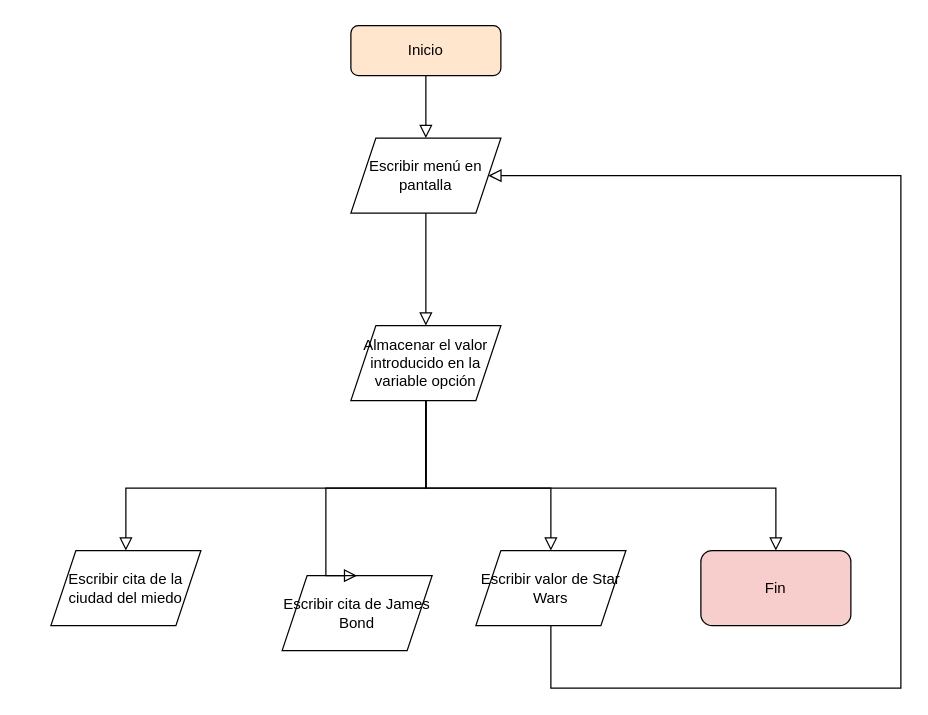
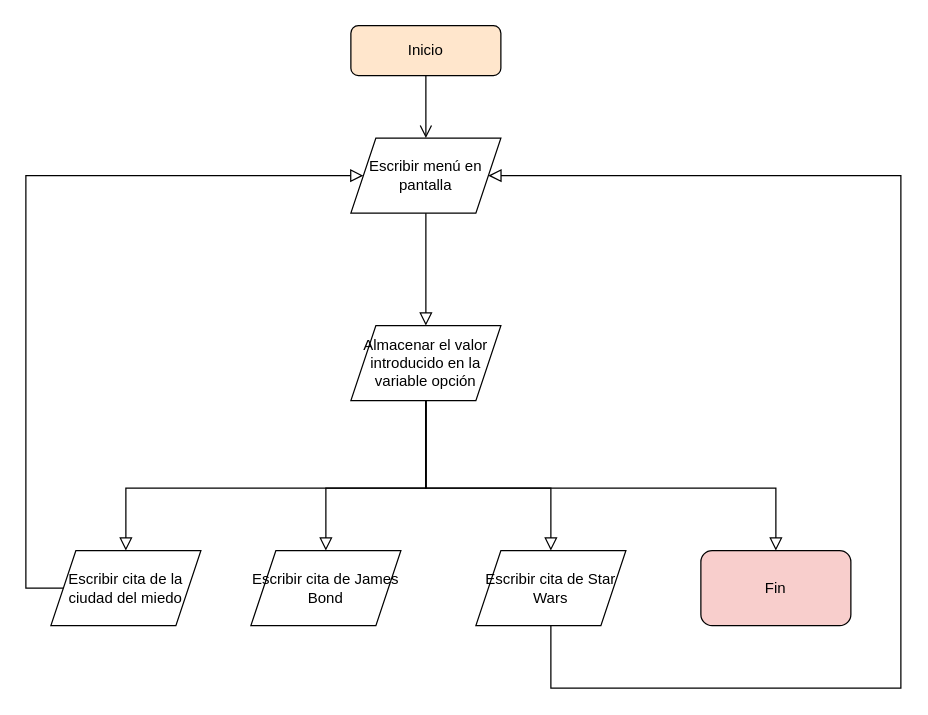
  <mxCell id="0" />
  <mxCell id="1" parent="0" />
- <mxCell id="2" value="" style="rounded=0;html=1;jettySize=auto;orthogonalLoop=1;fontSize=11;endArrow=block;endFill=0;endSize=8;strokeWidth=1;shadow=0;labelBackgroundColor=none;edgeStyle=orthogonalEdgeStyle;entryX=0.5;entryY=0;entryDx=0;entryDy=0;" parent="1" source="3" target="4" edge="1"><mxGeometry relative="1" as="geometry"><mxPoint x="200" y="110" as="targetPoint" /><Array as="points" /></mxGeometry></mxCell>
+ <mxCell id="2" value="" style="rounded=0;html=1;jettySize=auto;orthogonalLoop=1;fontSize=11;endArrow=open;endFill=0;endSize=8;strokeWidth=1;shadow=0;labelBackgroundColor=none;edgeStyle=orthogonalEdgeStyle;entryX=0.5;entryY=0;entryDx=0;entryDy=0;" parent="1" source="3" target="4" edge="1"><mxGeometry relative="1" as="geometry"><mxPoint x="200" y="110" as="targetPoint" /><Array as="points" /></mxGeometry></mxCell>
  <mxCell id="3" value="Inicio" style="rounded=1;whiteSpace=wrap;html=1;fontSize=12;glass=0;strokeWidth=1;shadow=0;fillColor=#ffe6cc;" parent="1" vertex="1"><mxGeometry x="280" y="20" width="120" height="40" as="geometry" /></mxCell>
  <mxCell id="4" value="Escribir menú en pantalla" style="shape=parallelogram;perimeter=parallelogramPerimeter;whiteSpace=wrap;html=1;fixedSize=1;" vertex="1" parent="1"><mxGeometry x="280" y="110" width="120" height="60" as="geometry" /></mxCell>
  <mxCell id="5" value="Almacenar el valor introducido en la variable opción" style="shape=parallelogram;perimeter=parallelogramPerimeter;whiteSpace=wrap;html=1;fixedSize=1;" vertex="1" parent="1"><mxGeometry x="280" y="260" width="120" height="60" as="geometry" /></mxCell>
  <mxCell id="6" value="" style="rounded=0;html=1;jettySize=auto;orthogonalLoop=1;fontSize=11;endArrow=block;endFill=0;endSize=8;strokeWidth=1;shadow=0;labelBackgroundColor=none;edgeStyle=orthogonalEdgeStyle;exitX=0.5;exitY=1;exitDx=0;exitDy=0;entryX=0.5;entryY=0;entryDx=0;entryDy=0;" edge="1" parent="1" source="4" target="5"><mxGeometry relative="1" as="geometry"><mxPoint x="210" y="70" as="sourcePoint" /><mxPoint x="210" y="120" as="targetPoint" /><Array as="points"><mxPoint x="340" y="240" /><mxPoint x="340" y="240" /></Array></mxGeometry></mxCell>
  <mxCell id="7" value="" style="rounded=0;html=1;jettySize=auto;orthogonalLoop=1;fontSize=11;endArrow=block;endFill=0;endSize=8;strokeWidth=1;shadow=0;labelBackgroundColor=none;edgeStyle=orthogonalEdgeStyle;exitX=0.5;exitY=1;exitDx=0;exitDy=0;" edge="1" parent="1" source="5" target="8"><mxGeometry relative="1" as="geometry"><mxPoint x="120" y="290" as="sourcePoint" /><mxPoint x="110" y="280" as="targetPoint" /><Array as="points"><mxPoint x="340" y="390" /><mxPoint x="100" y="390" /></Array></mxGeometry></mxCell>
  <mxCell id="8" value="Escribir cita de la ciudad del miedo" style="shape=parallelogram;perimeter=parallelogramPerimeter;whiteSpace=wrap;html=1;fixedSize=1;" vertex="1" parent="1"><mxGeometry x="40" y="440" width="120" height="60" as="geometry" /></mxCell>
- <mxCell id="9" value="Escribir cita de James Bond" style="shape=parallelogram;perimeter=parallelogramPerimeter;whiteSpace=wrap;html=1;fixedSize=1;" vertex="1" parent="1"><mxGeometry x="225" y="460" width="120" height="60" as="geometry" /></mxCell>
- <mxCell id="10" value="Escribir valor de Star Wars" style="shape=parallelogram;perimeter=parallelogramPerimeter;whiteSpace=wrap;html=1;fixedSize=1;" vertex="1" parent="1"><mxGeometry x="380" y="440" width="120" height="60" as="geometry" /></mxCell>
+ <mxCell id="9" value="Escribir cita de James Bond" style="shape=parallelogram;perimeter=parallelogramPerimeter;whiteSpace=wrap;html=1;fixedSize=1;" vertex="1" parent="1"><mxGeometry x="200" y="440" width="120" height="60" as="geometry" /></mxCell>
+ <mxCell id="10" value="Escribir cita de Star Wars" style="shape=parallelogram;perimeter=parallelogramPerimeter;whiteSpace=wrap;html=1;fixedSize=1;" vertex="1" parent="1"><mxGeometry x="380" y="440" width="120" height="60" as="geometry" /></mxCell>
  <mxCell id="11" value="Fin" style="rounded=1;whiteSpace=wrap;html=1;fillColor=#f8cecc;" vertex="1" parent="1"><mxGeometry x="560" y="440" width="120" height="60" as="geometry" /></mxCell>
  <mxCell id="12" value="" style="rounded=0;html=1;jettySize=auto;orthogonalLoop=1;fontSize=11;endArrow=block;endFill=0;endSize=8;strokeWidth=1;shadow=0;labelBackgroundColor=none;edgeStyle=orthogonalEdgeStyle;exitX=0.5;exitY=1;exitDx=0;exitDy=0;entryX=0.5;entryY=0;entryDx=0;entryDy=0;" edge="1" parent="1" source="5" target="9"><mxGeometry relative="1" as="geometry"><mxPoint x="350" y="180" as="sourcePoint" /><mxPoint x="350" y="270" as="targetPoint" /><Array as="points"><mxPoint x="340" y="390" /><mxPoint x="260" y="390" /></Array></mxGeometry></mxCell>
  <mxCell id="13" value="" style="rounded=0;html=1;jettySize=auto;orthogonalLoop=1;fontSize=11;endArrow=block;endFill=0;endSize=8;strokeWidth=1;shadow=0;labelBackgroundColor=none;edgeStyle=orthogonalEdgeStyle;exitX=0.5;exitY=1;exitDx=0;exitDy=0;entryX=0.5;entryY=0;entryDx=0;entryDy=0;" edge="1" parent="1" source="5" target="10"><mxGeometry relative="1" as="geometry"><mxPoint x="360" y="190" as="sourcePoint" /><mxPoint x="360" y="280" as="targetPoint" /><Array as="points"><mxPoint x="340" y="390" /><mxPoint x="440" y="390" /></Array></mxGeometry></mxCell>
  <mxCell id="14" value="" style="rounded=0;html=1;jettySize=auto;orthogonalLoop=1;fontSize=11;endArrow=block;endFill=0;endSize=8;strokeWidth=1;shadow=0;labelBackgroundColor=none;edgeStyle=orthogonalEdgeStyle;entryX=0.5;entryY=0;entryDx=0;entryDy=0;" edge="1" parent="1" target="11"><mxGeometry relative="1" as="geometry"><mxPoint x="340" y="320" as="sourcePoint" /><mxPoint x="370" y="290" as="targetPoint" /><Array as="points"><mxPoint x="340" y="390" /><mxPoint x="620" y="390" /></Array></mxGeometry></mxCell>
+ <mxCell id="15" value="" style="rounded=0;html=1;jettySize=auto;orthogonalLoop=1;fontSize=11;endArrow=block;endFill=0;endSize=8;strokeWidth=1;shadow=0;labelBackgroundColor=none;edgeStyle=orthogonalEdgeStyle;exitX=0;exitY=0.5;exitDx=0;exitDy=0;entryX=0;entryY=0.5;entryDx=0;entryDy=0;" edge="1" parent="1" source="8" target="4"><mxGeometry relative="1" as="geometry"><mxPoint x="380" y="210" as="sourcePoint" /><mxPoint x="380" y="300" as="targetPoint" /><Array as="points"><mxPoint x="20" y="470" /><mxPoint x="20" y="140" /></Array></mxGeometry></mxCell>
  <mxCell id="16" value="" style="rounded=0;html=1;jettySize=auto;orthogonalLoop=1;fontSize=11;endArrow=block;endFill=0;endSize=8;strokeWidth=1;shadow=0;labelBackgroundColor=none;edgeStyle=orthogonalEdgeStyle;exitX=0.5;exitY=1;exitDx=0;exitDy=0;" edge="1" parent="1" source="10"><mxGeometry relative="1" as="geometry"><mxPoint x="410" y="240" as="sourcePoint" /><mxPoint x="390" y="140" as="targetPoint" /><Array as="points"><mxPoint x="440" y="550" /><mxPoint x="720" y="550" /><mxPoint x="720" y="140" /></Array></mxGeometry></mxCell>
